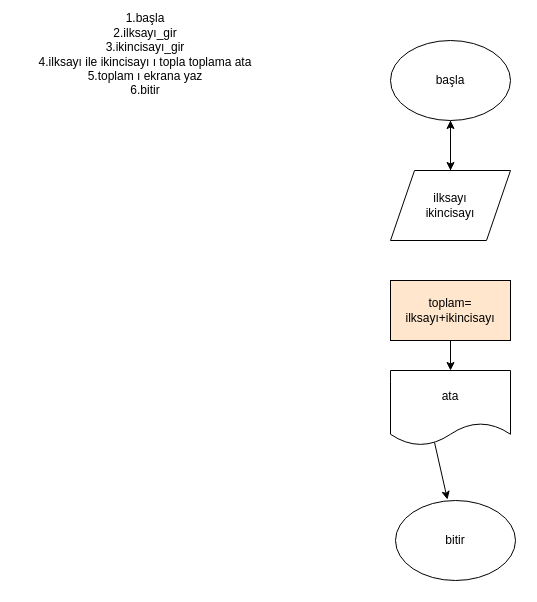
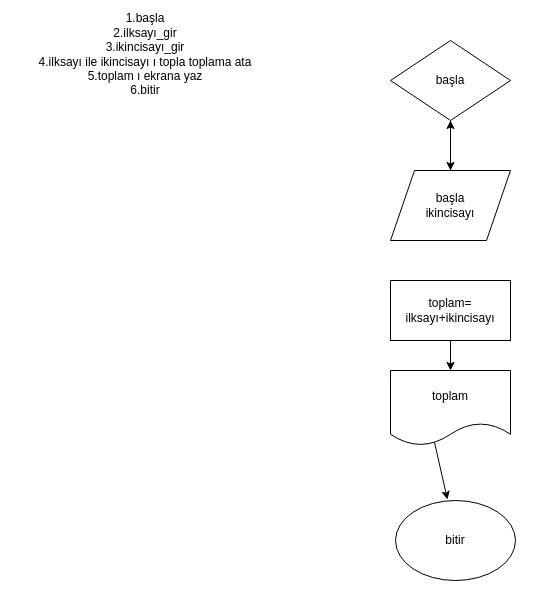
  <mxCell id="0" />
  <mxCell id="1" parent="0" />
  <mxCell id="2" value="1.başla&lt;br&gt;2.ilksayı_gir&lt;br&gt;3.ikincisayı_gir&lt;br&gt;4.ilksayı ile ikincisayı ı topla toplama ata&lt;br&gt;5.toplam ı ekrana yaz&lt;br&gt;6.bitir&lt;br&gt;&lt;br&gt;&lt;br&gt;&lt;br&gt;&lt;br&gt;&lt;br&gt;" style="text;html=1;strokeColor=none;fillColor=none;align=center;verticalAlign=middle;whiteSpace=wrap;rounded=0;" vertex="1" parent="1"><mxGeometry x="20" y="20" width="250" height="140" as="geometry" /></mxCell>
  <mxCell id="3" style="edgeStyle=orthogonalEdgeStyle;rounded=0;orthogonalLoop=1;jettySize=auto;html=1;exitX=0.5;exitY=1;exitDx=0;exitDy=0;" edge="1" parent="1" source="4"><mxGeometry relative="1" as="geometry"><mxPoint x="450" y="170" as="targetPoint" /></mxGeometry></mxCell>
- <mxCell id="4" value="başla" style="ellipse;whiteSpace=wrap;html=1;" vertex="1" parent="1"><mxGeometry x="390" y="40" width="120" height="80" as="geometry" /></mxCell>
+ <mxCell id="4" value="başla" style="rhombus;whiteSpace=wrap;html=1;" vertex="1" parent="1"><mxGeometry x="390" y="40" width="120" height="80" as="geometry" /></mxCell>
  <mxCell id="5" style="edgeStyle=orthogonalEdgeStyle;rounded=0;orthogonalLoop=1;jettySize=auto;html=1;" edge="1" parent="1" source="6" target="4"><mxGeometry relative="1" as="geometry" /></mxCell>
- <mxCell id="6" value="ilksayı&lt;br&gt;ikincisayı" style="shape=parallelogram;perimeter=parallelogramPerimeter;whiteSpace=wrap;html=1;" vertex="1" parent="1"><mxGeometry x="390" y="170" width="120" height="70" as="geometry" /></mxCell>
+ <mxCell id="6" value="başla&lt;br&gt;ikincisayı" style="shape=parallelogram;perimeter=parallelogramPerimeter;whiteSpace=wrap;html=1;" vertex="1" parent="1"><mxGeometry x="390" y="170" width="120" height="70" as="geometry" /></mxCell>
  <mxCell id="7" style="edgeStyle=orthogonalEdgeStyle;rounded=0;orthogonalLoop=1;jettySize=auto;html=1;exitX=0.5;exitY=1;exitDx=0;exitDy=0;" edge="1" parent="1" source="8" target="9"><mxGeometry relative="1" as="geometry" /></mxCell>
- <mxCell id="8" value="toplam=&lt;br&gt;ilksayı+ikincisayı" style="rounded=0;whiteSpace=wrap;html=1;fillColor=#ffe6cc;" vertex="1" parent="1"><mxGeometry x="390" y="280" width="120" height="60" as="geometry" /></mxCell>
- <mxCell id="9" value="ata" style="shape=document;whiteSpace=wrap;html=1;boundedLbl=1;" vertex="1" parent="1"><mxGeometry x="390" y="370" width="120" height="75" as="geometry" /></mxCell>
+ <mxCell id="8" value="toplam=&lt;br&gt;ilksayı+ikincisayı" style="rounded=0;whiteSpace=wrap;html=1;" vertex="1" parent="1"><mxGeometry x="390" y="280" width="120" height="60" as="geometry" /></mxCell>
+ <mxCell id="9" value="toplam" style="shape=document;whiteSpace=wrap;html=1;boundedLbl=1;" vertex="1" parent="1"><mxGeometry x="390" y="370" width="120" height="75" as="geometry" /></mxCell>
  <mxCell id="10" value="bitir" style="ellipse;whiteSpace=wrap;html=1;" vertex="1" parent="1"><mxGeometry x="395" y="500" width="120" height="80" as="geometry" /></mxCell>
  <mxCell id="11" value="" style="endArrow=classic;html=1;exitX=0.367;exitY=0.96;exitDx=0;exitDy=0;exitPerimeter=0;entryX=0.433;entryY=-0.012;entryDx=0;entryDy=0;entryPerimeter=0;" edge="1" parent="1" source="9" target="10"><mxGeometry width="50" height="50" relative="1" as="geometry"><mxPoint x="440" y="480" as="sourcePoint" /><mxPoint x="490" y="430" as="targetPoint" /></mxGeometry></mxCell>
